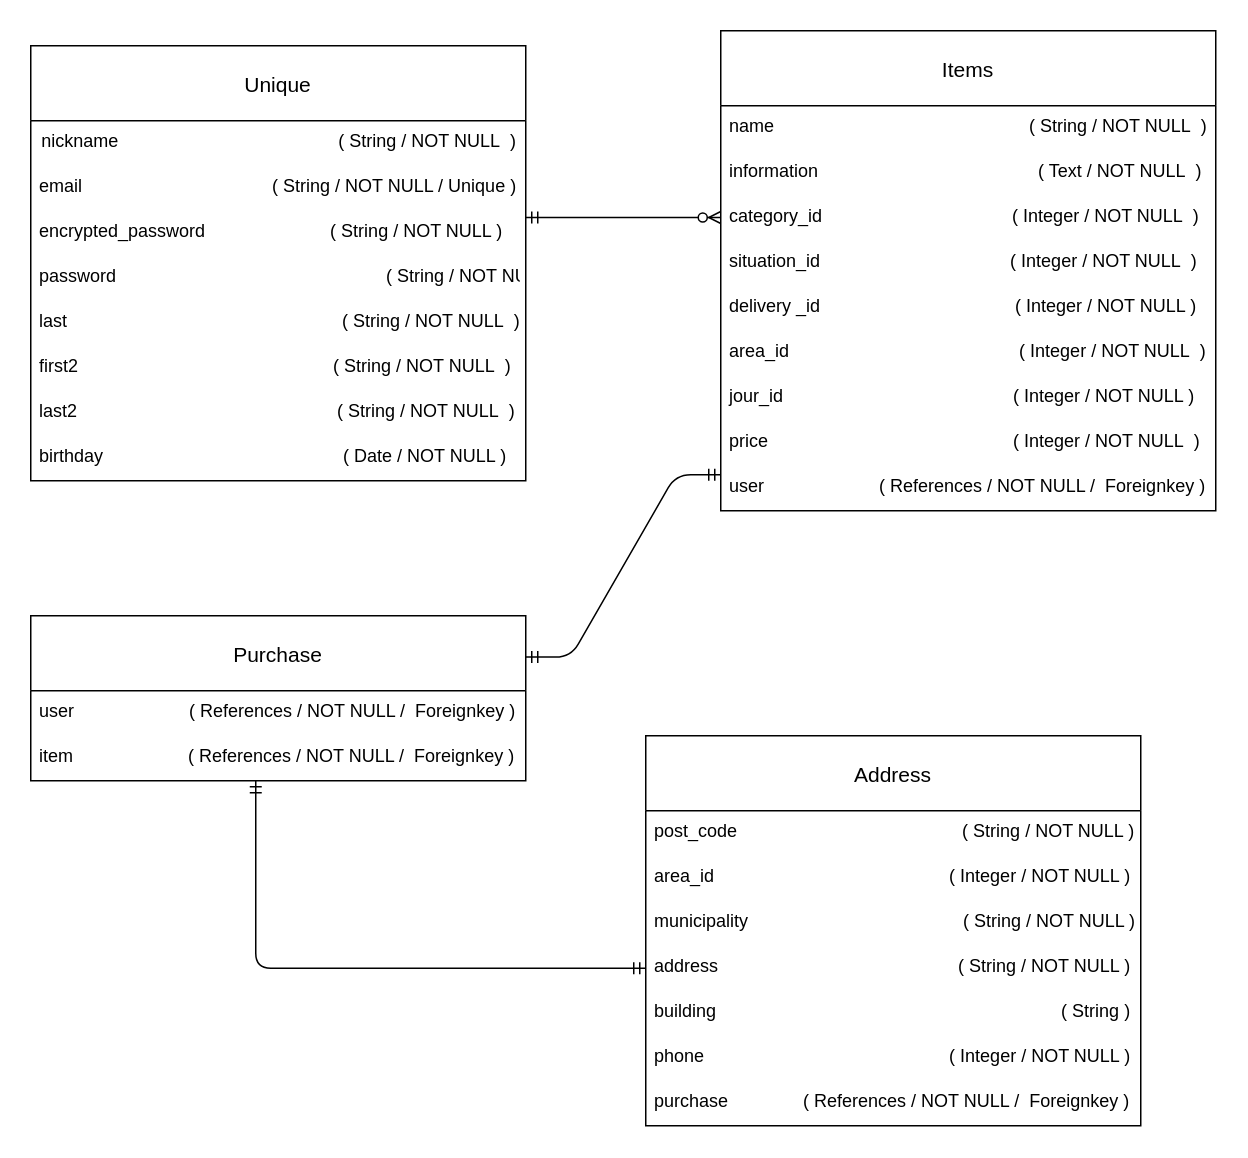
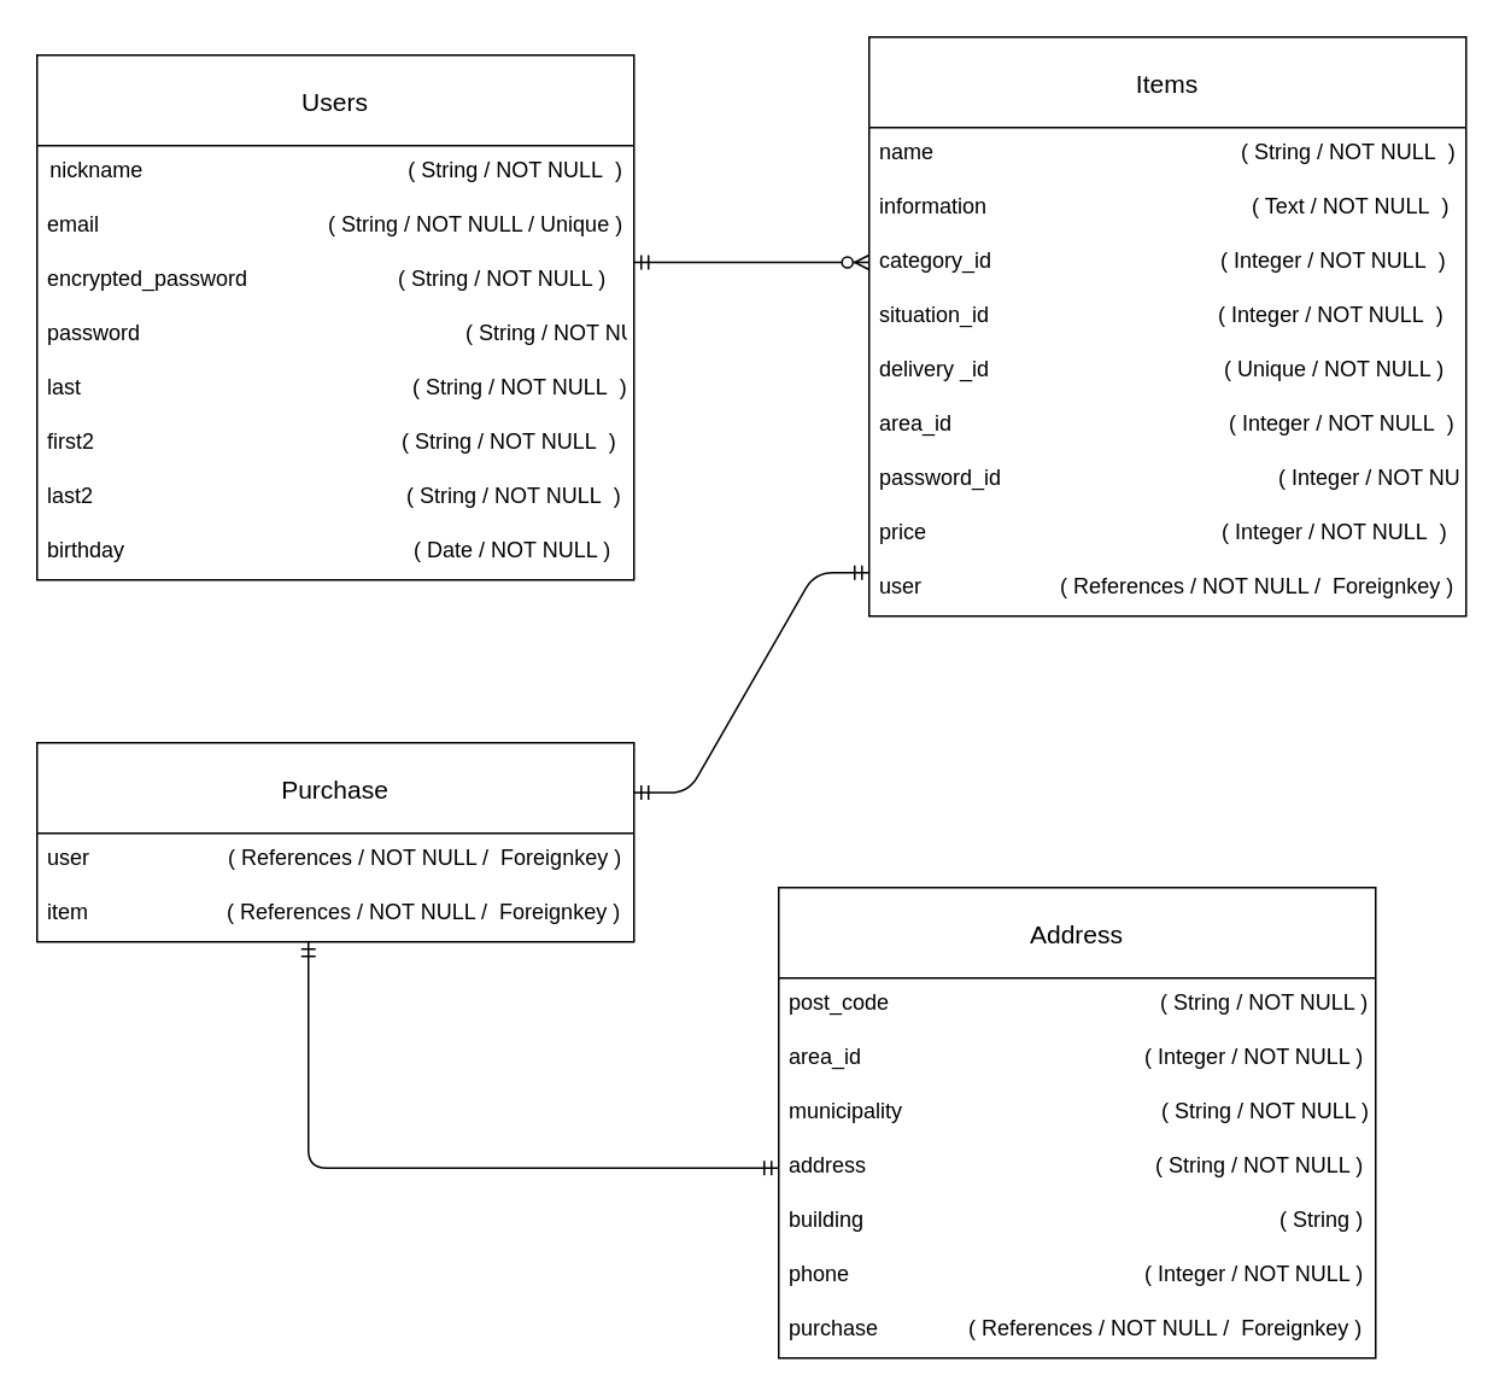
  <mxCell id="0" />
  <mxCell id="1" parent="0" />
- <mxCell id="2" value="Unique" style="swimlane;fontStyle=0;childLayout=stackLayout;horizontal=1;startSize=50;horizontalStack=0;resizeParent=1;resizeParentMax=0;resizeLast=0;collapsible=1;marginBottom=0;align=center;fontSize=14;" parent="1" vertex="1"><mxGeometry x="20" y="30" width="330" height="290" as="geometry"><mxRectangle x="80" y="150" width="50" height="26" as="alternateBounds" /></mxGeometry></mxCell>
+ <mxCell id="2" value="Users" style="swimlane;fontStyle=0;childLayout=stackLayout;horizontal=1;startSize=50;horizontalStack=0;resizeParent=1;resizeParentMax=0;resizeLast=0;collapsible=1;marginBottom=0;align=center;fontSize=14;" parent="1" vertex="1"><mxGeometry x="20" y="30" width="330" height="290" as="geometry"><mxRectangle x="80" y="150" width="50" height="26" as="alternateBounds" /></mxGeometry></mxCell>
  <mxCell id="3" value="nickname                                            ( String / NOT NULL  )" style="text;strokeColor=none;fillColor=none;spacingLeft=4;spacingRight=4;overflow=hidden;rotatable=0;points=[[0,0.5],[1,0.5]];portConstraint=eastwest;fontSize=12;align=right;" parent="2" vertex="1"><mxGeometry y="50" width="330" height="30" as="geometry" /></mxCell>
  <mxCell id="4" value="email                                      ( String / NOT NULL / Unique )" style="text;strokeColor=none;fillColor=none;spacingLeft=4;spacingRight=4;overflow=hidden;rotatable=0;points=[[0,0.5],[1,0.5]];portConstraint=eastwest;fontSize=12;" parent="2" vertex="1"><mxGeometry y="80" width="330" height="30" as="geometry" /></mxCell>
  <mxCell id="5" value="encrypted_password                         ( String / NOT NULL )" style="text;strokeColor=none;fillColor=none;spacingLeft=4;spacingRight=4;overflow=hidden;rotatable=0;points=[[0,0.5],[1,0.5]];portConstraint=eastwest;fontSize=12;" parent="2" vertex="1"><mxGeometry y="110" width="330" height="30" as="geometry" /></mxCell>
  <mxCell id="6" value="password                                                      ( String / NOT NULL  )」" style="text;strokeColor=none;fillColor=none;spacingLeft=4;spacingRight=4;overflow=hidden;rotatable=0;points=[[0,0.5],[1,0.5]];portConstraint=eastwest;fontSize=12;" parent="2" vertex="1"><mxGeometry y="140" width="330" height="30" as="geometry" /></mxCell>
  <mxCell id="7" value="last                                                       ( String / NOT NULL  )&#10;" style="text;strokeColor=none;fillColor=none;spacingLeft=4;spacingRight=4;overflow=hidden;rotatable=0;points=[[0,0.5],[1,0.5]];portConstraint=eastwest;fontSize=12;" parent="2" vertex="1"><mxGeometry y="170" width="330" height="30" as="geometry" /></mxCell>
  <mxCell id="8" value="first2                                                   ( String / NOT NULL  )" style="text;strokeColor=none;fillColor=none;spacingLeft=4;spacingRight=4;overflow=hidden;rotatable=0;points=[[0,0.5],[1,0.5]];portConstraint=eastwest;fontSize=12;" vertex="1" parent="2"><mxGeometry y="200" width="330" height="30" as="geometry" /></mxCell>
  <mxCell id="9" value="last2                                                    ( String / NOT NULL  )&#10;" style="text;strokeColor=none;fillColor=none;spacingLeft=4;spacingRight=4;overflow=hidden;rotatable=0;points=[[0,0.5],[1,0.5]];portConstraint=eastwest;fontSize=12;" vertex="1" parent="2"><mxGeometry y="230" width="330" height="30" as="geometry" /></mxCell>
  <mxCell id="10" value="birthday                                                ( Date / NOT NULL )" style="text;strokeColor=none;fillColor=none;spacingLeft=4;spacingRight=4;overflow=hidden;rotatable=0;points=[[0,0.5],[1,0.5]];portConstraint=eastwest;fontSize=12;" parent="2" vertex="1"><mxGeometry y="260" width="330" height="30" as="geometry" /></mxCell>
  <mxCell id="11" value="Items" style="swimlane;fontStyle=0;childLayout=stackLayout;horizontal=1;startSize=50;horizontalStack=0;resizeParent=1;resizeParentMax=0;resizeLast=0;collapsible=1;marginBottom=0;align=center;fontSize=14;" parent="1" vertex="1"><mxGeometry x="480" y="20" width="330" height="320" as="geometry"><mxRectangle x="80" y="150" width="50" height="26" as="alternateBounds" /></mxGeometry></mxCell>
  <mxCell id="12" value="name                                                   ( String / NOT NULL  )" style="text;strokeColor=none;fillColor=none;spacingLeft=4;spacingRight=4;overflow=hidden;rotatable=0;points=[[0,0.5],[1,0.5]];portConstraint=eastwest;fontSize=12;" parent="11" vertex="1"><mxGeometry y="50" width="330" height="30" as="geometry" /></mxCell>
  <mxCell id="13" value="information                                            ( Text / NOT NULL  )&#10;" style="text;strokeColor=none;fillColor=none;spacingLeft=4;spacingRight=4;overflow=hidden;rotatable=0;points=[[0,0.5],[1,0.5]];portConstraint=eastwest;fontSize=12;" parent="11" vertex="1"><mxGeometry y="80" width="330" height="30" as="geometry" /></mxCell>
  <mxCell id="14" value="category_id                                      ( Integer / NOT NULL  )" style="text;strokeColor=none;fillColor=none;spacingLeft=4;spacingRight=4;overflow=hidden;rotatable=0;points=[[0,0.5],[1,0.5]];portConstraint=eastwest;fontSize=12;" parent="11" vertex="1"><mxGeometry y="110" width="330" height="30" as="geometry" /></mxCell>
  <mxCell id="15" value="situation_id                                      ( Integer / NOT NULL  )" style="text;strokeColor=none;fillColor=none;spacingLeft=4;spacingRight=4;overflow=hidden;rotatable=0;points=[[0,0.5],[1,0.5]];portConstraint=eastwest;fontSize=12;" parent="11" vertex="1"><mxGeometry y="140" width="330" height="30" as="geometry" /></mxCell>
- <mxCell id="16" value="delivery _id                                       ( Integer / NOT NULL )" style="text;strokeColor=none;fillColor=none;spacingLeft=4;spacingRight=4;overflow=hidden;rotatable=0;points=[[0,0.5],[1,0.5]];portConstraint=eastwest;fontSize=12;" parent="11" vertex="1"><mxGeometry y="170" width="330" height="30" as="geometry" /></mxCell>
+ <mxCell id="16" value="delivery _id                                       ( Unique / NOT NULL )" style="text;strokeColor=none;fillColor=none;spacingLeft=4;spacingRight=4;overflow=hidden;rotatable=0;points=[[0,0.5],[1,0.5]];portConstraint=eastwest;fontSize=12;" parent="11" vertex="1"><mxGeometry y="170" width="330" height="30" as="geometry" /></mxCell>
  <mxCell id="17" value="area_id                                              ( Integer / NOT NULL  )" style="text;strokeColor=none;fillColor=none;spacingLeft=4;spacingRight=4;overflow=hidden;rotatable=0;points=[[0,0.5],[1,0.5]];portConstraint=eastwest;fontSize=12;" parent="11" vertex="1"><mxGeometry y="200" width="330" height="30" as="geometry" /></mxCell>
- <mxCell id="18" value="jour_id                                              ( Integer / NOT NULL )" style="text;strokeColor=none;fillColor=none;spacingLeft=4;spacingRight=4;overflow=hidden;rotatable=0;points=[[0,0.5],[1,0.5]];portConstraint=eastwest;fontSize=12;" parent="11" vertex="1"><mxGeometry y="230" width="330" height="30" as="geometry" /></mxCell>
+ <mxCell id="18" value="password_id                                              ( Integer / NOT NULL )" style="text;strokeColor=none;fillColor=none;spacingLeft=4;spacingRight=4;overflow=hidden;rotatable=0;points=[[0,0.5],[1,0.5]];portConstraint=eastwest;fontSize=12;" parent="11" vertex="1"><mxGeometry y="230" width="330" height="30" as="geometry" /></mxCell>
  <mxCell id="19" value="price                                                 ( Integer / NOT NULL  )" style="text;strokeColor=none;fillColor=none;spacingLeft=4;spacingRight=4;overflow=hidden;rotatable=0;points=[[0,0.5],[1,0.5]];portConstraint=eastwest;fontSize=12;" parent="11" vertex="1"><mxGeometry y="260" width="330" height="30" as="geometry" /></mxCell>
  <mxCell id="20" value="user                       ( References / NOT NULL /  Foreignkey )" style="text;strokeColor=none;fillColor=none;spacingLeft=4;spacingRight=4;overflow=hidden;rotatable=0;points=[[0,0.5],[1,0.5]];portConstraint=eastwest;fontSize=12;" parent="11" vertex="1"><mxGeometry y="290" width="330" height="30" as="geometry" /></mxCell>
  <mxCell id="21" value="Address" style="swimlane;fontStyle=0;childLayout=stackLayout;horizontal=1;startSize=50;horizontalStack=0;resizeParent=1;resizeParentMax=0;resizeLast=0;collapsible=1;marginBottom=0;align=center;fontSize=14;" parent="1" vertex="1"><mxGeometry x="430" y="490" width="330" height="260" as="geometry"><mxRectangle x="80" y="150" width="50" height="26" as="alternateBounds" /></mxGeometry></mxCell>
  <mxCell id="22" value="post_code                                             ( String / NOT NULL )" style="text;strokeColor=none;fillColor=none;spacingLeft=4;spacingRight=4;overflow=hidden;rotatable=0;points=[[0,0.5],[1,0.5]];portConstraint=eastwest;fontSize=12;" parent="21" vertex="1"><mxGeometry y="50" width="330" height="30" as="geometry" /></mxCell>
  <mxCell id="23" value="area_id                                               ( Integer / NOT NULL )" style="text;strokeColor=none;fillColor=none;spacingLeft=4;spacingRight=4;overflow=hidden;rotatable=0;points=[[0,0.5],[1,0.5]];portConstraint=eastwest;fontSize=12;" parent="21" vertex="1"><mxGeometry y="80" width="330" height="30" as="geometry" /></mxCell>
  <mxCell id="24" value="municipality                                           ( String / NOT NULL )" style="text;strokeColor=none;fillColor=none;spacingLeft=4;spacingRight=4;overflow=hidden;rotatable=0;points=[[0,0.5],[1,0.5]];portConstraint=eastwest;fontSize=12;" parent="21" vertex="1"><mxGeometry y="110" width="330" height="30" as="geometry" /></mxCell>
  <mxCell id="25" value="address                                                ( String / NOT NULL )&#10;" style="text;strokeColor=none;fillColor=none;spacingLeft=4;spacingRight=4;overflow=hidden;rotatable=0;points=[[0,0.5],[1,0.5]];portConstraint=eastwest;fontSize=12;" parent="21" vertex="1"><mxGeometry y="140" width="330" height="30" as="geometry" /></mxCell>
  <mxCell id="26" value="building                                                                     ( String )&#10;" style="text;strokeColor=none;fillColor=none;spacingLeft=4;spacingRight=4;overflow=hidden;rotatable=0;points=[[0,0.5],[1,0.5]];portConstraint=eastwest;fontSize=12;" parent="21" vertex="1"><mxGeometry y="170" width="330" height="30" as="geometry" /></mxCell>
  <mxCell id="27" value="phone                                                 ( Integer / NOT NULL )" style="text;strokeColor=none;fillColor=none;spacingLeft=4;spacingRight=4;overflow=hidden;rotatable=0;points=[[0,0.5],[1,0.5]];portConstraint=eastwest;fontSize=12;" parent="21" vertex="1"><mxGeometry y="200" width="330" height="30" as="geometry" /></mxCell>
  <mxCell id="28" value="purchase               ( References / NOT NULL /  Foreignkey )" style="text;strokeColor=none;fillColor=none;spacingLeft=4;spacingRight=4;overflow=hidden;rotatable=0;points=[[0,0.5],[1,0.5]];portConstraint=eastwest;fontSize=12;" parent="21" vertex="1"><mxGeometry y="230" width="330" height="30" as="geometry" /></mxCell>
  <mxCell id="29" value="" style="fontSize=12;html=1;endArrow=ERzeroToMany;startArrow=ERmandOne;rounded=0;strokeColor=default;" parent="1" edge="1"><mxGeometry width="100" height="100" relative="1" as="geometry"><mxPoint x="350" y="144.5" as="sourcePoint" /><mxPoint x="480" y="144.5" as="targetPoint" /></mxGeometry></mxCell>
  <mxCell id="30" value="Purchase" style="swimlane;fontStyle=0;childLayout=stackLayout;horizontal=1;startSize=50;horizontalStack=0;resizeParent=1;resizeParentMax=0;resizeLast=0;collapsible=1;marginBottom=0;align=center;fontSize=14;" parent="1" vertex="1"><mxGeometry x="20" y="410" width="330" height="110" as="geometry"><mxRectangle x="80" y="150" width="50" height="26" as="alternateBounds" /></mxGeometry></mxCell>
  <mxCell id="31" value="user                       ( References / NOT NULL /  Foreignkey )" style="text;strokeColor=none;fillColor=none;spacingLeft=4;spacingRight=4;overflow=hidden;rotatable=0;points=[[0,0.5],[1,0.5]];portConstraint=eastwest;fontSize=12;" parent="30" vertex="1"><mxGeometry y="50" width="330" height="30" as="geometry" /></mxCell>
  <mxCell id="32" value="item                       ( References / NOT NULL /  Foreignkey )" style="text;strokeColor=none;fillColor=none;spacingLeft=4;spacingRight=4;overflow=hidden;rotatable=0;points=[[0,0.5],[1,0.5]];portConstraint=eastwest;fontSize=12;" parent="30" vertex="1"><mxGeometry y="80" width="330" height="30" as="geometry" /></mxCell>
  <mxCell id="33" value="" style="edgeStyle=entityRelationEdgeStyle;fontSize=12;html=1;endArrow=ERmandOne;startArrow=ERmandOne;exitX=1;exitY=0.25;exitDx=0;exitDy=0;" parent="1" source="30" edge="1"><mxGeometry width="100" height="100" relative="1" as="geometry"><mxPoint x="370" y="520" as="sourcePoint" /><mxPoint x="480" y="316" as="targetPoint" /></mxGeometry></mxCell>
  <mxCell id="34" value="" style="edgeStyle=orthogonalEdgeStyle;fontSize=12;html=1;endArrow=ERmandOne;startArrow=ERmandOne;entryX=0;entryY=0.5;entryDx=0;entryDy=0;" parent="1" target="25" edge="1"><mxGeometry width="100" height="100" relative="1" as="geometry"><mxPoint x="170" y="520" as="sourcePoint" /><mxPoint x="300" y="560" as="targetPoint" /><Array as="points"><mxPoint x="170" y="645" /></Array></mxGeometry></mxCell>
